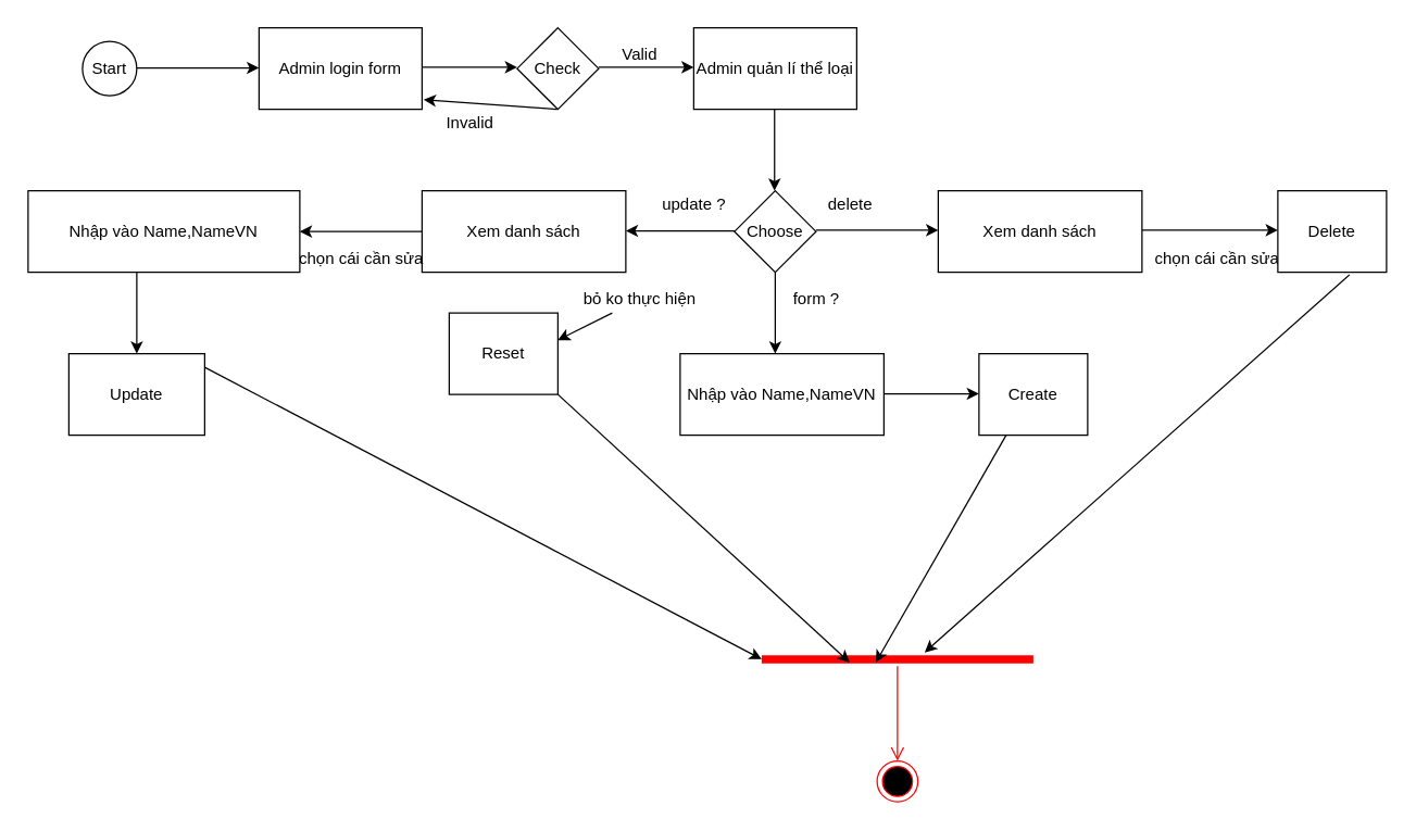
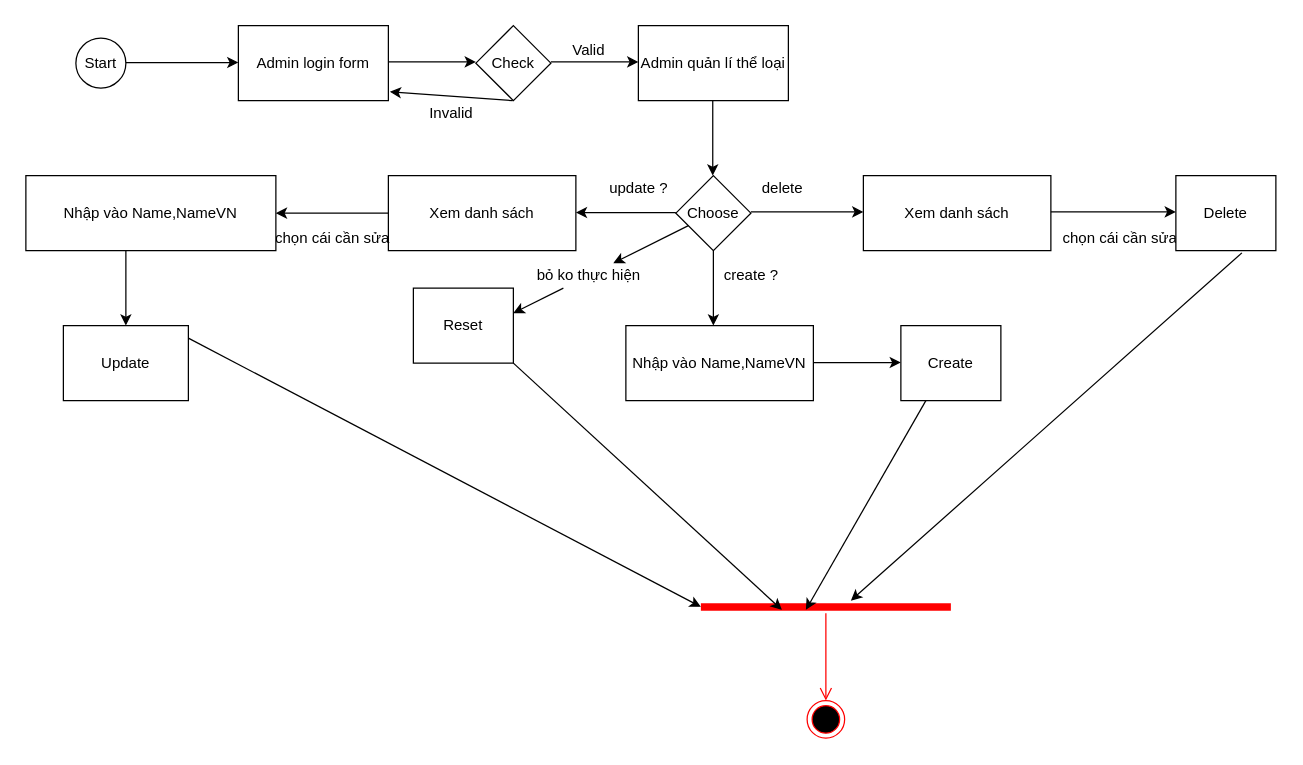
  <mxCell id="0" />
  <mxCell id="1" parent="0" />
  <mxCell id="2" value="Start" style="ellipse;whiteSpace=wrap;html=1;" parent="1" vertex="1"><mxGeometry x="60" y="30" width="40" height="40" as="geometry" /></mxCell>
  <mxCell id="3" value="" style="endArrow=classic;html=1;" parent="1" edge="1"><mxGeometry width="50" height="50" relative="1" as="geometry"><mxPoint x="100" y="49.5" as="sourcePoint" /><mxPoint x="190" y="49.5" as="targetPoint" /></mxGeometry></mxCell>
  <mxCell id="4" value="Admin login form" style="rounded=0;whiteSpace=wrap;html=1;" parent="1" vertex="1"><mxGeometry x="190" y="20" width="120" height="60" as="geometry" /></mxCell>
  <mxCell id="5" value="" style="endArrow=classic;html=1;" parent="1" edge="1"><mxGeometry width="50" height="50" relative="1" as="geometry"><mxPoint x="310" y="49" as="sourcePoint" /><mxPoint x="380" y="49" as="targetPoint" /></mxGeometry></mxCell>
  <mxCell id="6" value="Check" style="rhombus;whiteSpace=wrap;html=1;" parent="1" vertex="1"><mxGeometry x="380" y="20" width="60" height="60" as="geometry" /></mxCell>
  <mxCell id="7" value="" style="endArrow=classic;html=1;" parent="1" edge="1"><mxGeometry width="50" height="50" relative="1" as="geometry"><mxPoint x="440" y="49" as="sourcePoint" /><mxPoint x="510" y="49" as="targetPoint" /></mxGeometry></mxCell>
  <mxCell id="8" value="Admin quản lí thể loại" style="rounded=0;whiteSpace=wrap;html=1;" parent="1" vertex="1"><mxGeometry x="510" y="20" width="120" height="60" as="geometry" /></mxCell>
  <mxCell id="9" value="Valid" style="text;html=1;align=center;verticalAlign=middle;resizable=0;points=[];;autosize=1;" parent="1" vertex="1"><mxGeometry x="450" y="30" width="40" height="20" as="geometry" /></mxCell>
  <mxCell id="10" value="" style="endArrow=classic;html=1;entryX=1.01;entryY=0.883;entryDx=0;entryDy=0;entryPerimeter=0;" parent="1" target="4" edge="1"><mxGeometry width="50" height="50" relative="1" as="geometry"><mxPoint x="409.5" y="80" as="sourcePoint" /><mxPoint x="409.5" y="140" as="targetPoint" /></mxGeometry></mxCell>
- <mxCell id="11" value="Invalid" style="text;html=1;align=center;verticalAlign=middle;resizable=0;points=[];;autosize=1;" parent="1" vertex="1"><mxGeometry x="320" y="80" width="50" height="20" as="geometry" /></mxCell>
+ <mxCell id="11" value="Invalid" style="text;html=1;align=center;verticalAlign=middle;resizable=0;points=[];;autosize=1;" parent="1" vertex="1"><mxGeometry x="335" y="80" width="50" height="20" as="geometry" /></mxCell>
  <mxCell id="12" value="" style="endArrow=classic;html=1;" parent="1" edge="1"><mxGeometry width="50" height="50" relative="1" as="geometry"><mxPoint x="569.5" y="80" as="sourcePoint" /><mxPoint x="569.5" y="140" as="targetPoint" /></mxGeometry></mxCell>
  <mxCell id="13" value="Nhập vào Name,NameVN" style="rounded=0;whiteSpace=wrap;html=1;" parent="1" vertex="1"><mxGeometry x="500" y="260" width="150" height="60" as="geometry" /></mxCell>
  <mxCell id="14" value="" style="endArrow=classic;html=1;" parent="1" edge="1"><mxGeometry width="50" height="50" relative="1" as="geometry"><mxPoint x="570" y="200" as="sourcePoint" /><mxPoint x="570" y="260" as="targetPoint" /></mxGeometry></mxCell>
  <mxCell id="15" value="Choose" style="rhombus;whiteSpace=wrap;html=1;" parent="1" vertex="1"><mxGeometry x="540" y="140" width="60" height="60" as="geometry" /></mxCell>
  <mxCell id="16" value="" style="shape=line;html=1;strokeWidth=6;strokeColor=#ff0000;" parent="1" vertex="1"><mxGeometry x="560" y="480" width="200" height="10" as="geometry" /></mxCell>
  <mxCell id="17" value="" style="edgeStyle=orthogonalEdgeStyle;html=1;verticalAlign=bottom;endArrow=open;endSize=8;strokeColor=#ff0000;" parent="1" source="16" edge="1"><mxGeometry relative="1" as="geometry"><mxPoint x="660" y="560" as="targetPoint" /></mxGeometry></mxCell>
  <mxCell id="18" value="" style="ellipse;html=1;shape=endState;fillColor=#000000;strokeColor=#ff0000;" parent="1" vertex="1"><mxGeometry x="645" y="560" width="30" height="30" as="geometry" /></mxCell>
- <mxCell id="19" value="form ?" style="text;html=1;align=center;verticalAlign=middle;resizable=0;points=[];;autosize=1;" parent="1" vertex="1"><mxGeometry x="570" y="210" width="60" height="20" as="geometry" /></mxCell>
+ <mxCell id="19" value="create ?" style="text;html=1;align=center;verticalAlign=middle;resizable=0;points=[];;autosize=1;" parent="1" vertex="1"><mxGeometry x="570" y="210" width="60" height="20" as="geometry" /></mxCell>
  <mxCell id="20" value="" style="endArrow=classic;html=1;" parent="1" edge="1"><mxGeometry width="50" height="50" relative="1" as="geometry"><mxPoint x="650" y="289.5" as="sourcePoint" /><mxPoint x="720" y="289.5" as="targetPoint" /></mxGeometry></mxCell>
  <mxCell id="21" value="Create" style="rounded=0;whiteSpace=wrap;html=1;" parent="1" vertex="1"><mxGeometry x="720" y="260" width="80" height="60" as="geometry" /></mxCell>
  <mxCell id="22" value="" style="endArrow=classic;html=1;" parent="1" edge="1"><mxGeometry width="50" height="50" relative="1" as="geometry"><mxPoint x="540" y="169.5" as="sourcePoint" /><mxPoint x="460" y="169.5" as="targetPoint" /></mxGeometry></mxCell>
  <mxCell id="23" value="update ?" style="text;html=1;align=center;verticalAlign=middle;resizable=0;points=[];;autosize=1;" parent="1" vertex="1"><mxGeometry x="480" y="140" width="60" height="20" as="geometry" /></mxCell>
  <mxCell id="24" value="Xem danh sách" style="rounded=0;whiteSpace=wrap;html=1;" parent="1" vertex="1"><mxGeometry x="310" y="140" width="150" height="60" as="geometry" /></mxCell>
  <mxCell id="25" value="" style="endArrow=classic;html=1;" parent="1" target="27" edge="1"><mxGeometry width="50" height="50" relative="1" as="geometry"><mxPoint x="310" y="170" as="sourcePoint" /><mxPoint x="230" y="170" as="targetPoint" /></mxGeometry></mxCell>
  <mxCell id="26" value="chọn cái cần sửa" style="text;html=1;align=center;verticalAlign=middle;resizable=0;points=[];;autosize=1;" parent="1" vertex="1"><mxGeometry x="210" y="180" width="110" height="20" as="geometry" /></mxCell>
  <mxCell id="27" value="Nhập vào Name,NameVN" style="rounded=0;whiteSpace=wrap;html=1;" parent="1" vertex="1"><mxGeometry x="20" y="140" width="200" height="60" as="geometry" /></mxCell>
  <mxCell id="28" value="" style="endArrow=classic;html=1;" parent="1" edge="1"><mxGeometry width="50" height="50" relative="1" as="geometry"><mxPoint x="600" y="169" as="sourcePoint" /><mxPoint x="690" y="169" as="targetPoint" /></mxGeometry></mxCell>
  <mxCell id="29" value="delete" style="text;html=1;align=center;verticalAlign=middle;resizable=0;points=[];;autosize=1;" parent="1" vertex="1"><mxGeometry x="600" y="140" width="50" height="20" as="geometry" /></mxCell>
  <mxCell id="30" value="Xem danh sách" style="rounded=0;whiteSpace=wrap;html=1;" parent="1" vertex="1"><mxGeometry x="690" y="140" width="150" height="60" as="geometry" /></mxCell>
  <mxCell id="31" value="" style="endArrow=classic;html=1;" parent="1" edge="1"><mxGeometry width="50" height="50" relative="1" as="geometry"><mxPoint x="840" y="169" as="sourcePoint" /><mxPoint x="940" y="169" as="targetPoint" /></mxGeometry></mxCell>
  <mxCell id="32" value="chọn cái cần sửa" style="text;html=1;align=center;verticalAlign=middle;resizable=0;points=[];;autosize=1;" parent="1" vertex="1"><mxGeometry x="840" y="180" width="110" height="20" as="geometry" /></mxCell>
  <mxCell id="33" value="Delete" style="rounded=0;whiteSpace=wrap;html=1;" parent="1" vertex="1"><mxGeometry x="940" y="140" width="80" height="60" as="geometry" /></mxCell>
  <mxCell id="34" value="" style="endArrow=classic;html=1;entryX=0.42;entryY=0.74;entryDx=0;entryDy=0;entryPerimeter=0;exitX=0.25;exitY=1;exitDx=0;exitDy=0;" parent="1" source="21" target="16" edge="1"><mxGeometry width="50" height="50" relative="1" as="geometry"><mxPoint x="640" y="420" as="sourcePoint" /><mxPoint x="690" y="370" as="targetPoint" /></mxGeometry></mxCell>
  <mxCell id="35" value="" style="endArrow=classic;html=1;exitX=0.66;exitY=1.03;exitDx=0;exitDy=0;exitPerimeter=0;" parent="1" source="33" edge="1"><mxGeometry width="50" height="50" relative="1" as="geometry"><mxPoint x="910" y="400" as="sourcePoint" /><mxPoint x="680" y="480" as="targetPoint" /></mxGeometry></mxCell>
  <mxCell id="36" value="" style="endArrow=classic;html=1;" parent="1" source="38" edge="1"><mxGeometry width="50" height="50" relative="1" as="geometry"><mxPoint x="390" y="280" as="sourcePoint" /><mxPoint x="410" y="250" as="targetPoint" /></mxGeometry></mxCell>
  <mxCell id="37" value="Reset" style="rounded=0;whiteSpace=wrap;html=1;" parent="1" vertex="1"><mxGeometry x="330" y="230" width="80" height="60" as="geometry" /></mxCell>
  <mxCell id="38" value="bỏ ko thực hiện" style="text;html=1;align=center;verticalAlign=middle;resizable=0;points=[];;autosize=1;" parent="1" vertex="1"><mxGeometry x="420" y="210" width="100" height="20" as="geometry" /></mxCell>
+ <mxCell id="39" value="" style="endArrow=classic;html=1;" parent="1" source="15" target="38" edge="1"><mxGeometry width="50" height="50" relative="1" as="geometry"><mxPoint x="550" y="180" as="sourcePoint" /><mxPoint x="410" y="250" as="targetPoint" /></mxGeometry></mxCell>
  <mxCell id="40" value="" style="endArrow=classic;html=1;entryX=0.324;entryY=0.74;entryDx=0;entryDy=0;entryPerimeter=0;exitX=1;exitY=1;exitDx=0;exitDy=0;exitPerimeter=0;" parent="1" source="37" target="16" edge="1"><mxGeometry width="50" height="50" relative="1" as="geometry"><mxPoint x="420" y="330" as="sourcePoint" /><mxPoint x="470" y="280" as="targetPoint" /></mxGeometry></mxCell>
  <mxCell id="41" value="" style="endArrow=classic;html=1;exitX=0.4;exitY=1;exitDx=0;exitDy=0;exitPerimeter=0;" edge="1" parent="1" source="27"><mxGeometry width="50" height="50" relative="1" as="geometry"><mxPoint x="90" y="310" as="sourcePoint" /><mxPoint x="100" y="260" as="targetPoint" /></mxGeometry></mxCell>
  <mxCell id="42" value="Update" style="rounded=0;whiteSpace=wrap;html=1;" vertex="1" parent="1"><mxGeometry x="50" y="260" width="100" height="60" as="geometry" /></mxCell>
  <mxCell id="43" value="" style="endArrow=classic;html=1;entryX=0;entryY=0.5;entryDx=0;entryDy=0;entryPerimeter=0;exitX=1;exitY=1;exitDx=0;exitDy=0;exitPerimeter=0;" edge="1" parent="1" target="16"><mxGeometry width="50" height="50" relative="1" as="geometry"><mxPoint x="150" y="270" as="sourcePoint" /><mxPoint x="364.8" y="467.4" as="targetPoint" /></mxGeometry></mxCell>
